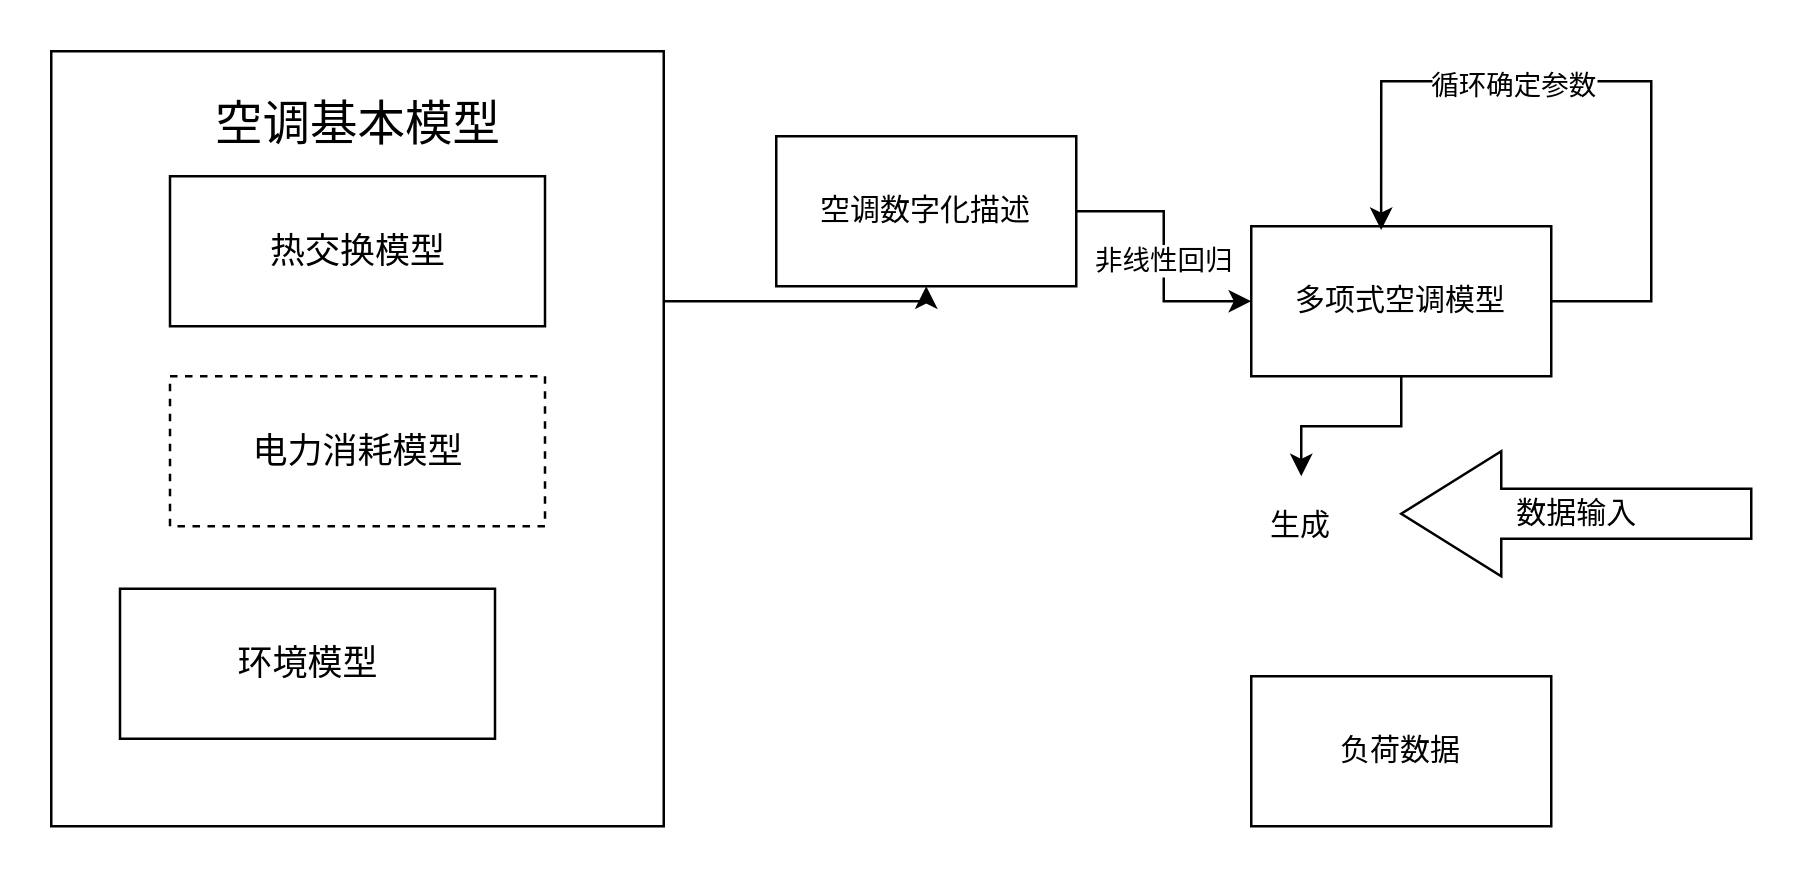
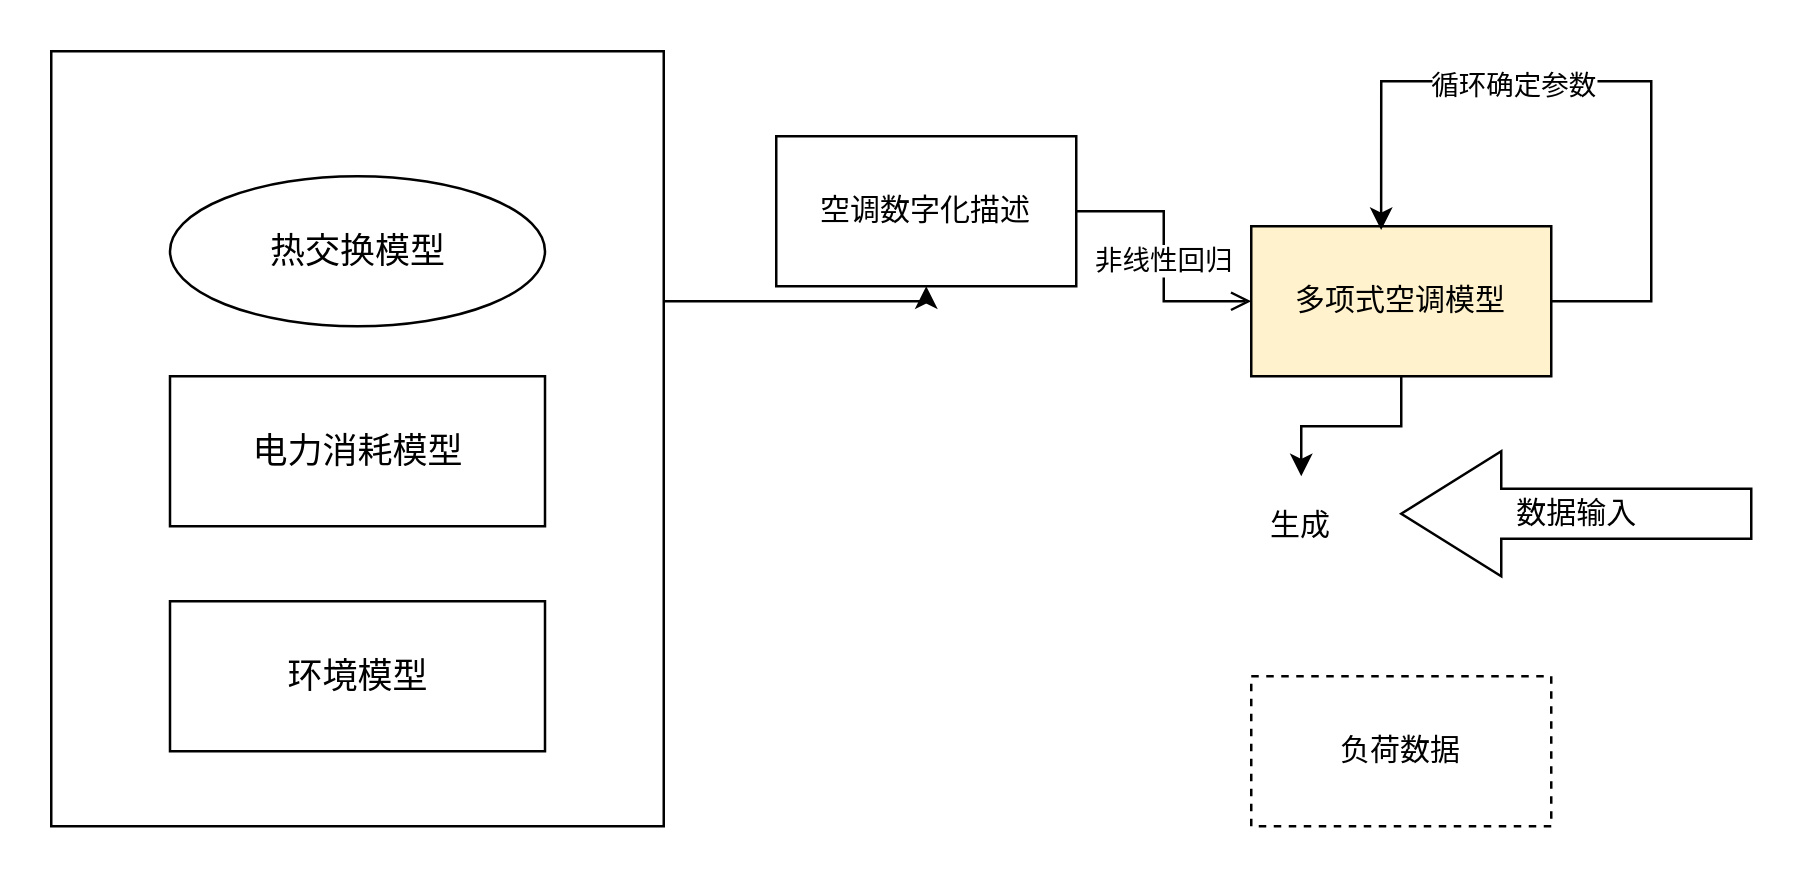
  <mxCell id="0" />
  <mxCell id="1" parent="0" />
  <mxCell id="2" style="edgeStyle=orthogonalEdgeStyle;rounded=0;orthogonalLoop=1;jettySize=auto;html=1;exitX=1;exitY=0.5;exitDx=0;exitDy=0;" edge="1" parent="1" source="3" target="10"><mxGeometry relative="1" as="geometry"><Array as="points"><mxPoint x="265" y="120" /></Array></mxGeometry></mxCell>
  <mxCell id="3" value="" style="rounded=0;whiteSpace=wrap;html=1;" vertex="1" parent="1"><mxGeometry x="20" y="20" width="245" height="310" as="geometry" /></mxCell>
- <mxCell id="4" value="&lt;font style=&quot;font-size: 14px;&quot;&gt;热交换模型&lt;/font&gt;" style="rounded=0;whiteSpace=wrap;html=1;" vertex="1" parent="1"><mxGeometry x="67.5" y="70" width="150" height="60" as="geometry" /></mxCell>
- <mxCell id="5" value="&lt;font style=&quot;font-size: 14px;&quot;&gt;电力消耗模型&lt;/font&gt;" style="rounded=0;whiteSpace=wrap;html=1;dashed=1;" vertex="1" parent="1"><mxGeometry x="67.5" y="150" width="150" height="60" as="geometry" /></mxCell>
- <mxCell id="6" value="&lt;font style=&quot;font-size: 14px;&quot;&gt;环境模型&lt;/font&gt;" style="rounded=0;whiteSpace=wrap;html=1;" vertex="1" parent="1"><mxGeometry x="47.5" y="235" width="150" height="60" as="geometry" /></mxCell>
- <mxCell id="7" value="&lt;font face=&quot;宋体&quot; style=&quot;font-size: 19px;&quot;&gt;空调基本模型&lt;/font&gt;" style="rounded=0;whiteSpace=wrap;html=1;fillColor=none;strokeColor=none;" vertex="1" parent="1"><mxGeometry x="82.5" y="30" width="120" height="40" as="geometry" /></mxCell>
- <mxCell id="8" value="" style="edgeStyle=orthogonalEdgeStyle;rounded=0;orthogonalLoop=1;jettySize=auto;html=1;" edge="1" parent="1" source="10" target="12"><mxGeometry relative="1" as="geometry" /></mxCell>
+ <mxCell id="4" value="&lt;font style=&quot;font-size: 14px;&quot;&gt;热交换模型&lt;/font&gt;" style="ellipse;whiteSpace=wrap;html=1;" vertex="1" parent="1"><mxGeometry x="67.5" y="70" width="150" height="60" as="geometry" /></mxCell>
+ <mxCell id="5" value="&lt;font style=&quot;font-size: 14px;&quot;&gt;电力消耗模型&lt;/font&gt;" style="rounded=0;whiteSpace=wrap;html=1;" vertex="1" parent="1"><mxGeometry x="67.5" y="150" width="150" height="60" as="geometry" /></mxCell>
+ <mxCell id="6" value="&lt;font style=&quot;font-size: 14px;&quot;&gt;环境模型&lt;/font&gt;" style="rounded=0;whiteSpace=wrap;html=1;" vertex="1" parent="1"><mxGeometry x="67.5" y="240" width="150" height="60" as="geometry" /></mxCell>
+ <mxCell id="8" value="" style="edgeStyle=orthogonalEdgeStyle;rounded=0;orthogonalLoop=1;jettySize=auto;html=1;endArrow=open;" edge="1" parent="1" source="10" target="12"><mxGeometry relative="1" as="geometry" /></mxCell>
  <mxCell id="9" value="非线性回归" style="edgeLabel;html=1;align=center;verticalAlign=middle;resizable=0;points=[];" vertex="1" connectable="0" parent="8"><mxGeometry y="-1" relative="1" as="geometry"><mxPoint y="1" as="offset" /></mxGeometry></mxCell>
  <mxCell id="10" value="空调数字化描述" style="rounded=0;whiteSpace=wrap;html=1;" vertex="1" parent="1"><mxGeometry x="310" y="54" width="120" height="60" as="geometry" /></mxCell>
  <mxCell id="11" value="" style="edgeStyle=orthogonalEdgeStyle;rounded=0;orthogonalLoop=1;jettySize=auto;html=1;" edge="1" parent="1" source="12" target="17"><mxGeometry relative="1" as="geometry" /></mxCell>
- <mxCell id="12" value="多项式空调模型" style="rounded=0;whiteSpace=wrap;html=1;" vertex="1" parent="1"><mxGeometry x="500" y="90" width="120" height="60" as="geometry" /></mxCell>
- <mxCell id="13" value="负荷数据" style="rounded=0;whiteSpace=wrap;html=1;" vertex="1" parent="1"><mxGeometry x="500" y="270" width="120" height="60" as="geometry" /></mxCell>
+ <mxCell id="12" value="多项式空调模型" style="rounded=0;whiteSpace=wrap;html=1;fillColor=#fff2cc;" vertex="1" parent="1"><mxGeometry x="500" y="90" width="120" height="60" as="geometry" /></mxCell>
+ <mxCell id="13" value="负荷数据" style="rounded=0;whiteSpace=wrap;html=1;dashed=1;" vertex="1" parent="1"><mxGeometry x="500" y="270" width="120" height="60" as="geometry" /></mxCell>
  <mxCell id="14" style="edgeStyle=orthogonalEdgeStyle;rounded=0;orthogonalLoop=1;jettySize=auto;html=1;exitX=1;exitY=0.5;exitDx=0;exitDy=0;entryX=0.433;entryY=0.025;entryDx=0;entryDy=0;entryPerimeter=0;" edge="1" parent="1" source="12" target="12"><mxGeometry relative="1" as="geometry"><Array as="points"><mxPoint x="660" y="120" /><mxPoint x="660" y="32" /><mxPoint x="552" y="32" /></Array></mxGeometry></mxCell>
  <mxCell id="15" value="循环确定参数" style="edgeLabel;html=1;align=center;verticalAlign=middle;resizable=0;points=[];" vertex="1" connectable="0" parent="14"><mxGeometry x="0.246" y="1" relative="1" as="geometry"><mxPoint as="offset" /></mxGeometry></mxCell>
  <mxCell id="16" value="数据输入" style="html=1;shadow=0;dashed=0;align=center;verticalAlign=middle;shape=mxgraph.arrows2.arrow;dy=0.6;dx=40;flipH=1;notch=0;" vertex="1" parent="1"><mxGeometry x="560" y="180" width="140" height="50" as="geometry" /></mxCell>
  <mxCell id="17" value="&lt;font face=&quot;宋体&quot; style=&quot;font-size: 12px;&quot;&gt;生成&lt;/font&gt;" style="rounded=0;whiteSpace=wrap;html=1;fillColor=none;strokeColor=none;" vertex="1" parent="1"><mxGeometry x="480" y="190" width="80" height="40" as="geometry" /></mxCell>
